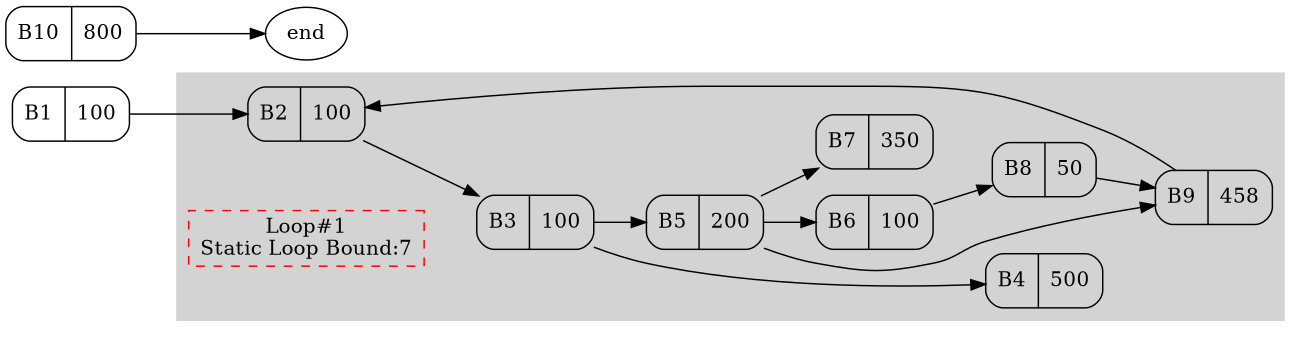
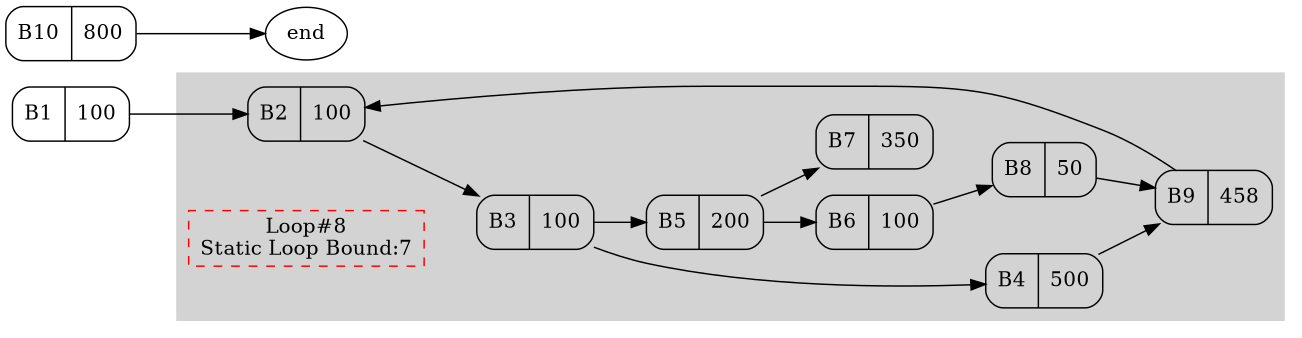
  digraph {
    rankdir=LR
    node [shape=Mrecord]
    n1 [label="{<f0> B2|<f1> 100}"]
    n2 [label="{<f0> B3|<f1> 100}"]
    n3 [label="{<f0> B4|<f1> 500}"]
    n4 [label="{<f0> B5|<f1> 200}"]
    n5 [label="{<f0> B9|<f1> 458}"]
    n6 [label="{<f0> B6|<f1> 100}"]
    n7 [label="{<f0> B7|<f1> 350}"]
    n8 [label="{<f0> B8|<f1> 50}"]
-   n9 [color=red label="Loop#1\nStatic Loop Bound:7" shape=box style=dashed width=1]
+   n9 [color=red label="Loop#8\nStatic Loop Bound:7" shape=box style=dashed width=1]
    n10 [label="{<f0> B1|<f1> 100}"]
    n11 [label="{<f0> B10|<f1> 800}"]
    end [shape=""]
    subgraph cluster_1 {
      color=lightgrey
      style=filled
      n1
      n2
      n3
      n4
      n5
      n6
      n7
      n8
      n9
    }
    subgraph sub_2 {
      n1
      n2
      n3
      n4
      n5
      n6
      n7
      n8
      n10
      n11
    }
    n1 -> n2
    n2 -> n3
    n2 -> n4
-   n4 -> n5
+   n3 -> n5
    n4 -> n6
    n4 -> n7
    n5 -> n1
    n6 -> n8
    n8 -> n5
    n10 -> n1
    n11 -> end
  }
